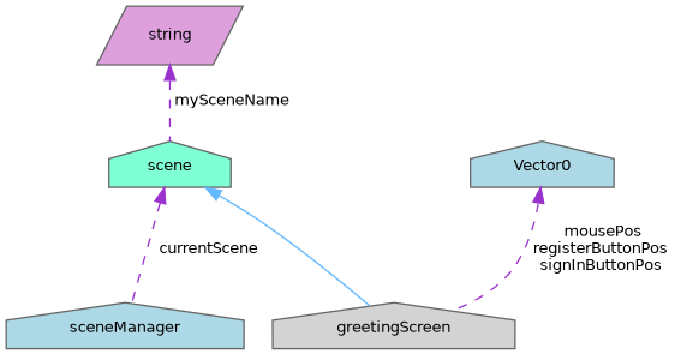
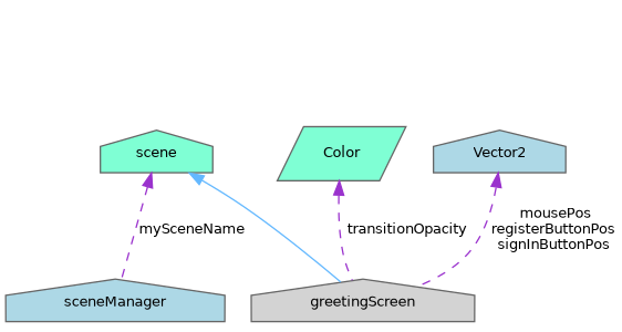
  digraph {
    node [color=gray40 fillcolor=aquamarine fontname=Helvetica fontsize=10 shape=house style=filled]
    edge [color=darkorchid3 dir=back fontname=Helvetica fontsize=10 labelfontname=Helvetica labelfontsize=10 style=dashed]
    n1 [fillcolor=lightgrey fontcolor=black height=0.2 label=greetingScreen width=0.4]
    n2 [height=0.2 label=scene width=0.4]
    n3 [fillcolor=lightblue height=0.2 label=sceneManager width=0.4]
-   n4 [fillcolor=plum height=0.2 label=string shape=parallelogram width=0.4]
-   n6 [fillcolor=lightblue height=0.2 label=Vector0 width=0.4]
+   n5 [height=0.2 label=Color shape=parallelogram width=0.4]
+   n6 [fillcolor=lightblue height=0.2 label=Vector2 width=0.4]
    n2 -> n1 [color=steelblue1 style=solid]
-   n2 -> n3 [label=" currentScene"]
-   n4 -> n2 [label=" mySceneName"]
+   n2 -> n3 [label=" mySceneName"]
+   n5 -> n1 [label=" transitionOpacity"]
    n6 -> n1 [label=" mousePos\nregisterButtonPos\nsignInButtonPos"]
  }
